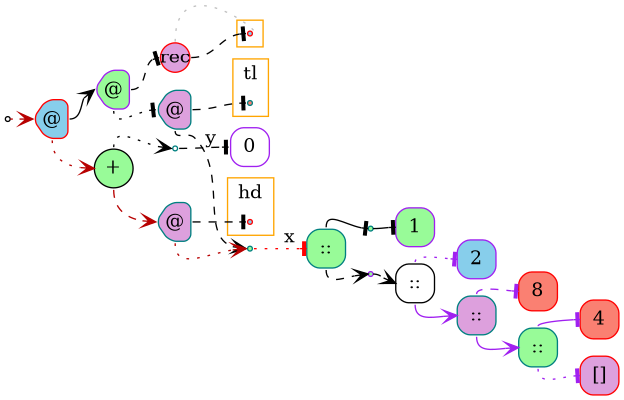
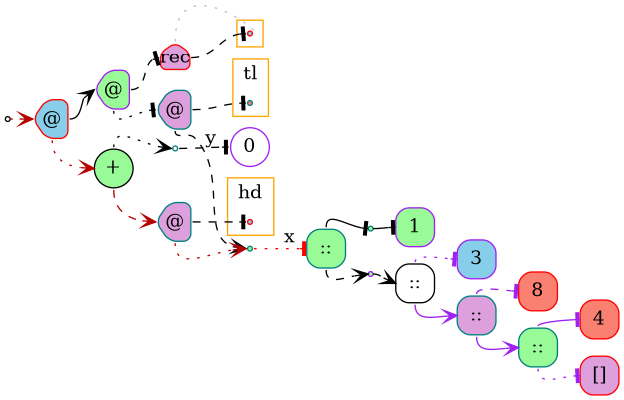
  digraph {
    labeldistance=0
    nodesep=.175
    rankdir=LR
    ranksep=.175
    node [color=teal fillcolor=palegreen fixedsize=true orientation=90 shape=square style="rounded,filled"]
    edge [arrowhead=tee arrowtail=none headport=w style=dashed tailport=e]
    ndcluster_nd140 [color=red fillcolor=skyblue shape=point style=filled]
    ndcluster_nd91 [fillcolor=salmon shape=point style=filled]
    ndcluster_nd110 [color=red fillcolor=skyblue shape=point style=filled]
    nd1 [color=black fillcolor=white shape=point style=filled orientation=""]
    n5 [color=red fillcolor=skyblue height=.4 label="@" shape=house width=.4]
    n6 [color=purple height=.4 label="@" shape=house width=.4]
    n7 [color=black height=.4 label="+" shape=circle width=.4 orientation=""]
-   n8 [color=red fillcolor=plum height=.3 label=rec shape=circle width=.3 orientation=""]
+   n8 [color=red fillcolor=plum height=.3 label=rec shape=house width=.3 orientation=""]
    n9 [color=purple height=.4 label=1 width=.4]
-   n10 [color=purple fillcolor=skyblue height=.4 label=2 width=.4]
+   n10 [color=purple fillcolor=skyblue height=.4 label=3 width=.4]
    n11 [color=red fillcolor=salmon height=.4 label=8 width=.4]
    n12 [color=red fillcolor=salmon height=.4 label=4 width=.4]
    n13 [color=red fillcolor=plum height=.4 label="[]" width=.4]
-   n14 [color=purple fillcolor=white height=.4 label=0 width=.4]
+   n14 [color=purple fillcolor=white height=.4 label=0 shape=circle width=.4]
    n15 [height=.4 label="::" width=.4]
    n16 [fillcolor=plum height=.4 label="::" width=.4]
    n17 [color=black fillcolor=white height=.4 label="::" width=.4]
    n18 [height=.4 label="::" width=.4]
    n19 [label=" " shape=point]
    n20 [color=purple label=" " shape=point]
    n21 [fillcolor=plum height=.4 label="@" shape=house width=.4]
    n22 [fillcolor=plum height=.4 label="@" shape=house width=.4]
    n23 [fillcolor=white label=" " shape=point]
    n24 [label=" " shape=point]
    subgraph cluster_1 {
      color=orange
      style=fill
      ndcluster_nd140
    }
    subgraph cluster_2 {
      color=orange
      label=tl
      style=fill
      ndcluster_nd91
    }
    subgraph cluster_3 {
      color=orange
      label=hd
      style=fill
      ndcluster_nd110
    }
    nd1 -> n5 [arrowhead=vee color="#b70000" style=dotted]
    n5 -> n6 [arrowhead=vee style=solid]
    n5 -> n7 [arrowhead=vee color="#b70000" style=dotted tailport=s]
    n6 -> n8 [color=black]
    n6 -> n21 [style=dotted tailport=s]
    n7 -> n22 [arrowhead=vee color="#b70000" tailport=s]
    n7 -> n23 [arrowhead=vee style=dotted tailport=n]
    n8 -> ndcluster_nd140 [arrowhead=none color=grey dir=back headport=e style=dotted tailport=n]
    n8 -> ndcluster_nd140
    n15 -> n12 [color=purple style=solid tailport=n]
    n15 -> n13 [color=purple style=dotted tailport=s]
    n16 -> n11 [color=purple tailport=n]
    n16 -> n15 [arrowhead=vee color=purple style=solid tailport=s]
    n17 -> n10 [color=purple style=dotted tailport=n]
    n17 -> n16 [arrowhead=vee color=purple style=solid tailport=s]
    n18 -> n19 [style=solid tailport=n]
    n18 -> n20 [arrowhead=vee tailport=s]
    n19 -> n9 [style=solid]
    n20 -> n17 [arrowhead=vee]
    n21 -> ndcluster_nd91
    n21 -> n24 [arrowhead=vee tailport=s]
    n22 -> ndcluster_nd110
    n22 -> n24 [arrowhead=vee color="#b70000" style=dotted tailport=s]
    n23 -> n14 [label=y]
    n24 -> n18 [color=red label=x style=dotted]
  }
